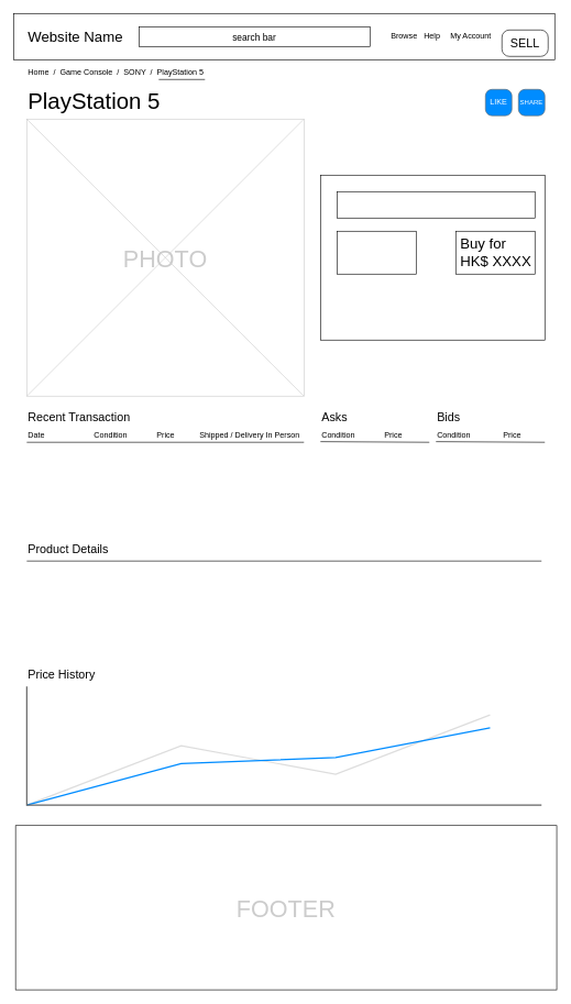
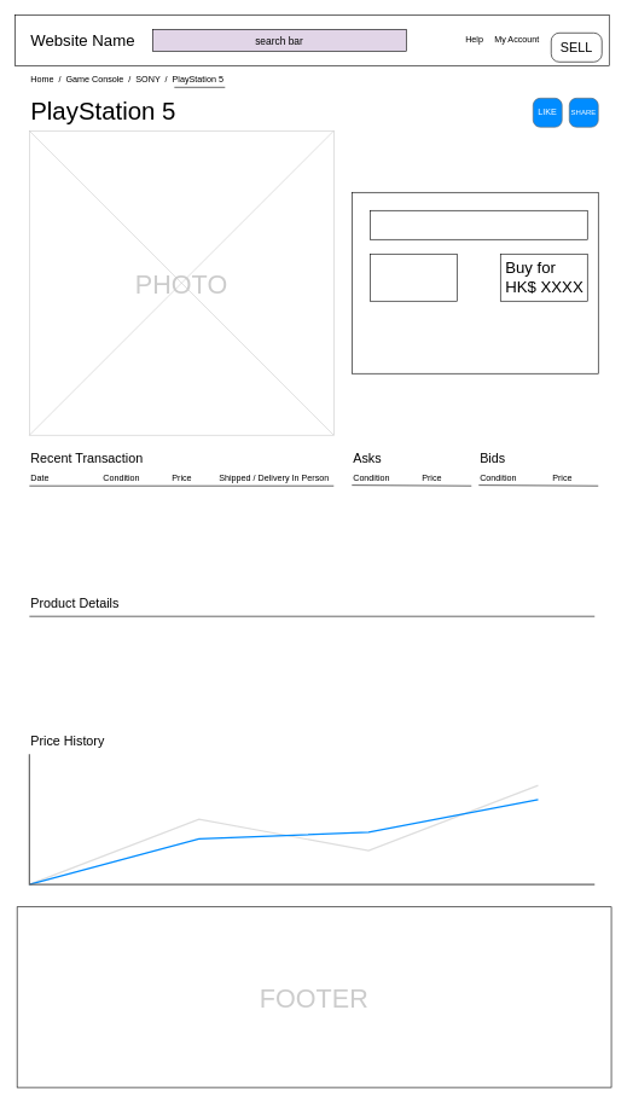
  <mxCell id="0" />
  <mxCell id="1" parent="0" />
  <mxCell id="2" value="" style="rounded=0;whiteSpace=wrap;html=1;fontSize=8;" parent="1" vertex="1"><mxGeometry x="485" y="265" width="340" height="250" as="geometry" /></mxCell>
  <mxCell id="3" value="" style="rounded=0;whiteSpace=wrap;html=1;fontSize=18;" parent="1" vertex="1"><mxGeometry width="820" height="70" as="geometry" x="20" y="20" /></mxCell>
  <mxCell id="4" value="Website Name" style="text;spacingTop=-5;fontSize=22;fontStyle=0" parent="1" vertex="1"><mxGeometry x="40" y="40" width="150" height="30" as="geometry" /></mxCell>
- <mxCell id="5" value="Browse" style="text;spacingTop=-5;" parent="1" vertex="1"><mxGeometry x="590" y="45" width="30" height="20" as="geometry" /></mxCell>
- <mxCell id="6" value="&lt;font style=&quot;font-size: 14px;&quot;&gt;search bar&lt;/font&gt;" style="rounded=0;whiteSpace=wrap;html=1;fontSize=25;verticalAlign=bottom;" parent="1" vertex="1"><mxGeometry x="210" y="40" width="350" height="30" as="geometry" /></mxCell>
+ <mxCell id="6" value="&lt;font style=&quot;font-size: 14px;&quot;&gt;search bar&lt;/font&gt;" style="rounded=0;whiteSpace=wrap;html=1;fontSize=25;verticalAlign=bottom;fillColor=#e1d5e7;" parent="1" vertex="1"><mxGeometry x="210" y="40" width="350" height="30" as="geometry" /></mxCell>
  <mxCell id="7" value="SELL" style="rounded=1;whiteSpace=wrap;html=1;fontSize=18;arcSize=28;" parent="1" vertex="1"><mxGeometry x="760" y="45" width="70" height="40" as="geometry" /></mxCell>
  <mxCell id="8" value="Help" style="text;spacingTop=-5;" parent="1" vertex="1"><mxGeometry x="640" y="45" width="30" height="20" as="geometry" /></mxCell>
  <mxCell id="9" value="My Account" style="text;spacingTop=-5;" parent="1" vertex="1"><mxGeometry x="680" y="45" width="30" height="20" as="geometry" /></mxCell>
  <mxCell id="10" value="Home  /  Game Console  /  SONY  /  PlayStation 5 " style="text;spacingTop=-5;" parent="1" vertex="1"><mxGeometry x="40" y="100" width="30" height="20" as="geometry" /></mxCell>
  <mxCell id="11" value="" style="endArrow=none;html=1;rounded=0;" parent="1" edge="1"><mxGeometry width="50" height="50" relative="1" as="geometry"><mxPoint x="240" y="120" as="sourcePoint" /><mxPoint x="310" y="120" as="targetPoint" /></mxGeometry></mxCell>
  <mxCell id="12" value="PlayStation 5" style="text;spacingTop=-5;fontSize=34;fontStyle=0" parent="1" vertex="1"><mxGeometry x="40" y="130" width="230" height="50" as="geometry" /></mxCell>
  <mxCell id="13" value="Recent Transaction" style="text;spacingTop=-5;fontSize=18;" parent="1" vertex="1"><mxGeometry x="40" y="620" width="30" height="20" as="geometry" /></mxCell>
  <mxCell id="14" value="" style="group" parent="1" vertex="1" connectable="0"><mxGeometry x="40" y="180" width="420" height="420" as="geometry" /></mxCell>
  <mxCell id="15" value="" style="verticalLabelPosition=bottom;verticalAlign=top;strokeWidth=1;shape=mxgraph.mockup.graphics.iconGrid;strokeColor=#CCCCCC;gridSize=1,1;" parent="14" vertex="1"><mxGeometry width="420.0" height="420.0" as="geometry" /></mxCell>
  <mxCell id="16" value="PHOTO" style="text;spacingTop=-5;align=center;verticalAlign=middle;fontSize=36;fontColor=#CCCCCC" parent="14" vertex="1"><mxGeometry width="420.0" height="420.0" as="geometry" /></mxCell>
  <mxCell id="17" value="" style="group" parent="1" vertex="1" connectable="0"><mxGeometry x="690" y="350" width="120" height="65" as="geometry" /></mxCell>
  <mxCell id="18" value="" style="rounded=0;whiteSpace=wrap;html=1;fontSize=34;" parent="17" vertex="1"><mxGeometry width="120" height="65" as="geometry" /></mxCell>
  <mxCell id="19" value="Buy for HK$ XXXX" style="text;spacingTop=-5;whiteSpace=wrap;align=left;fontSize=22;" parent="17" vertex="1"><mxGeometry x="5" y="5" width="110" height="60" as="geometry" /></mxCell>
  <mxCell id="20" value="" style="group" parent="1" vertex="1" connectable="0"><mxGeometry x="510" y="350" width="120" height="65" as="geometry" /></mxCell>
  <mxCell id="21" value="" style="rounded=0;whiteSpace=wrap;html=1;fontSize=34;" parent="20" vertex="1"><mxGeometry width="120" height="65" as="geometry" /></mxCell>
  <mxCell id="22" value="" style="rounded=0;whiteSpace=wrap;html=1;fontSize=34;" parent="1" vertex="1"><mxGeometry x="510" y="290" width="300" height="40" as="geometry" /></mxCell>
  <mxCell id="23" value="" style="endArrow=none;html=1;rounded=0;fontSize=18;" parent="1" edge="1"><mxGeometry width="50" height="50" relative="1" as="geometry"><mxPoint x="40" y="670" as="sourcePoint" /><mxPoint x="460" y="670" as="targetPoint" /></mxGeometry></mxCell>
  <mxCell id="24" value="Date" style="text;spacingTop=-5;" parent="1" vertex="1"><mxGeometry x="40" y="650" width="30" height="20" as="geometry" /></mxCell>
  <mxCell id="25" value="Condition" style="text;spacingTop=-5;" parent="1" vertex="1"><mxGeometry x="140" y="650" width="30" height="20" as="geometry" /></mxCell>
  <mxCell id="26" value="Price" style="text;spacingTop=-5;" parent="1" vertex="1"><mxGeometry x="235" y="650" width="30" height="20" as="geometry" /></mxCell>
  <mxCell id="27" value="Shipped / Delivery In Person" style="text;spacingTop=-5;" parent="1" vertex="1"><mxGeometry x="300" y="650" width="30" height="20" as="geometry" /></mxCell>
  <mxCell id="28" value="Asks" style="text;spacingTop=-5;fontSize=18;" parent="1" vertex="1"><mxGeometry x="485" y="620" width="30" height="20" as="geometry" /></mxCell>
  <mxCell id="29" value="Bids" style="text;spacingTop=-5;fontSize=18;" parent="1" vertex="1"><mxGeometry x="660" y="620" width="30" height="20" as="geometry" /></mxCell>
  <mxCell id="30" value="" style="endArrow=none;html=1;rounded=0;fontSize=18;" parent="1" edge="1"><mxGeometry width="50" height="50" relative="1" as="geometry"><mxPoint x="485" y="669" as="sourcePoint" /><mxPoint x="650" y="670" as="targetPoint" /></mxGeometry></mxCell>
  <mxCell id="31" value="" style="endArrow=none;html=1;rounded=0;fontSize=18;" parent="1" edge="1"><mxGeometry width="50" height="50" relative="1" as="geometry"><mxPoint x="660" y="669" as="sourcePoint" /><mxPoint x="825" y="670" as="targetPoint" /></mxGeometry></mxCell>
  <mxCell id="32" value="Condition" style="text;spacingTop=-5;" parent="1" vertex="1"><mxGeometry x="485" y="650" width="30" height="20" as="geometry" /></mxCell>
  <mxCell id="33" value="Condition" style="text;spacingTop=-5;" parent="1" vertex="1"><mxGeometry x="660" y="650" width="30" height="20" as="geometry" /></mxCell>
  <mxCell id="34" value="Price" style="text;spacingTop=-5;" parent="1" vertex="1"><mxGeometry x="580" y="650" width="30" height="20" as="geometry" /></mxCell>
  <mxCell id="35" value="Price" style="text;spacingTop=-5;" parent="1" vertex="1"><mxGeometry x="760" y="650" width="30" height="20" as="geometry" /></mxCell>
  <mxCell id="36" value="Product Details" style="text;spacingTop=-5;fontSize=18;" parent="1" vertex="1"><mxGeometry x="40" y="820" width="30" height="20" as="geometry" /></mxCell>
  <mxCell id="37" value="" style="endArrow=none;html=1;rounded=0;fontSize=18;" parent="1" edge="1"><mxGeometry width="50" height="50" relative="1" as="geometry"><mxPoint x="40" y="850" as="sourcePoint" /><mxPoint x="820" y="850" as="targetPoint" /></mxGeometry></mxCell>
  <mxCell id="38" value="LIKE" style="strokeWidth=1;shadow=0;dashed=0;align=center;html=1;shape=mxgraph.mockup.buttons.button;strokeColor=#666666;fontColor=#ffffff;mainText=;buttonStyle=round;fontSize=12;fontStyle=0;fillColor=#008cff;whiteSpace=wrap;" parent="1" vertex="1"><mxGeometry x="735" y="135" width="40" height="40" as="geometry" /></mxCell>
  <mxCell id="39" value="SHARE" style="strokeWidth=1;shadow=0;dashed=0;align=center;html=1;shape=mxgraph.mockup.buttons.button;strokeColor=#666666;fontColor=#ffffff;mainText=;buttonStyle=round;fontSize=10;fontStyle=0;fillColor=#008cff;whiteSpace=wrap;" parent="1" vertex="1"><mxGeometry x="785" y="135" width="40" height="40" as="geometry" /></mxCell>
  <mxCell id="40" value="" style="verticalLabelPosition=bottom;shadow=0;dashed=0;align=center;html=1;verticalAlign=top;strokeWidth=1;shape=mxgraph.mockup.graphics.lineChart;strokeColor=none;strokeColor2=#666666;strokeColor3=#008cff;strokeColor4=#dddddd;fontSize=10;" parent="1" vertex="1"><mxGeometry x="40" y="1040" width="780" height="180" as="geometry" /></mxCell>
  <mxCell id="41" value="Price History" style="text;spacingTop=-5;fontSize=18;" parent="1" vertex="1"><mxGeometry x="40" y="1010" width="30" height="20" as="geometry" /></mxCell>
  <mxCell id="42" value="" style="group" parent="1" vertex="1" connectable="0"><mxGeometry x="23" y="1250" width="820" height="250" as="geometry" /></mxCell>
  <mxCell id="43" value="" style="rounded=0;whiteSpace=wrap;html=1;labelBackgroundColor=#E6E6E6;fontSize=23;fontColor=none;" parent="42" vertex="1"><mxGeometry y="1" width="820" height="249" as="geometry" /></mxCell>
  <mxCell id="44" value="FOOTER" style="text;spacingTop=-5;align=center;verticalAlign=middle;fontSize=36;fontColor=#CCCCCC" parent="42" vertex="1"><mxGeometry width="820" height="250" as="geometry" /></mxCell>
